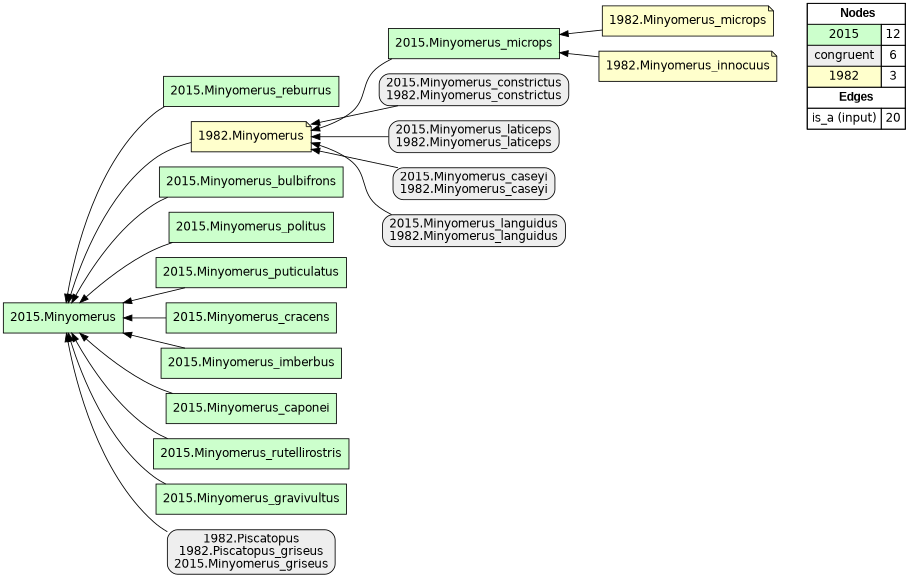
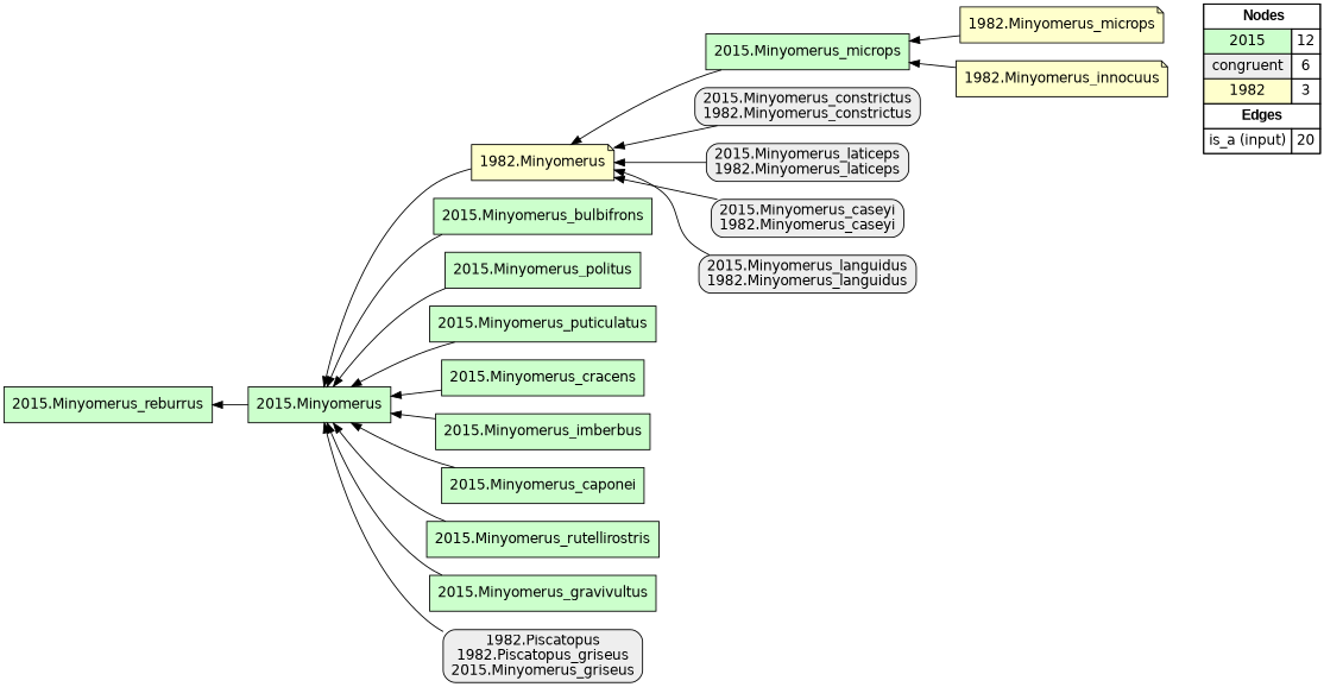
  digraph {
    rankdir=RL
    node [fillcolor="#CCFFCC" fontname=helvetica shape=box style=filled]
    edge [arrowhead=normal color="#000000" constraint=true penwidth=1 style=solid]
    n1 [fillcolor=white label=<   <TABLE BORDER="0" CELLBORDER="1" CELLSPACING="0" CELLPADDING="4">  <TR> <TD COLSPAN="2"><font face="Arial Black"> Nodes</font></TD> </TR>  <TR>   <TD bgcolor="#CCFFCC" fontname="helvetica">2015</TD>   <TD>12</TD>   </TR>  <TR>   <TD bgcolor="#EEEEEE" fontname="helvetica">congruent</TD>   <TD>6</TD>   </TR>  <TR>   <TD bgcolor="#FFFFCC" fontname="helvetica">1982</TD>   <TD>3</TD>   </TR>  <TR> <TD COLSPAN="2"><font face = "Arial Black"> Edges </font></TD> </TR>  <TR>   <TD><font color ="#000000">is_a (input)</font></TD><TD>20</TD> </TR> </TABLE>   > margin=0]
    "2015.Minyomerus_reburrus"
    "2015.Minyomerus"
    "1982.Minyomerus" [fillcolor="#FFFFCC" shape=note]
    "2015.Minyomerus_microps"
    "2015.Minyomerus_bulbifrons"
    "2015.Minyomerus_politus"
    "2015.Minyomerus_puticulatus"
    "2015.Minyomerus_cracens"
    "2015.Minyomerus_imberbus"
    "2015.Minyomerus_caponei"
    "2015.Minyomerus_rutellirostris"
    "2015.Minyomerus_gravivultus"
    "2015.Minyomerus_constrictus\n1982.Minyomerus_constrictus" [fillcolor="#EEEEEE" style="filled,rounded"]
    "2015.Minyomerus_laticeps\n1982.Minyomerus_laticeps" [fillcolor="#EEEEEE" style="filled,rounded"]
    "1982.Piscatopus\n1982.Piscatopus_griseus\n2015.Minyomerus_griseus" [fillcolor="#EEEEEE" style="filled,rounded"]
    "2015.Minyomerus_caseyi\n1982.Minyomerus_caseyi" [fillcolor="#EEEEEE" style="filled,rounded"]
    "2015.Minyomerus_languidus\n1982.Minyomerus_languidus" [fillcolor="#EEEEEE" style="filled,rounded"]
    "1982.Minyomerus_microps" [fillcolor="#FFFFCC" shape=note]
    "1982.Minyomerus_innocuus" [fillcolor="#FFFFCC" shape=note]
    subgraph sub_1 {
      rank=source
      n1
    }
-   "2015.Minyomerus_reburrus" -> "2015.Minyomerus"
+   "2015.Minyomerus" -> "2015.Minyomerus_reburrus"
    "1982.Minyomerus" -> "2015.Minyomerus"
    "2015.Minyomerus_microps" -> "1982.Minyomerus"
    "2015.Minyomerus_bulbifrons" -> "2015.Minyomerus"
    "2015.Minyomerus_politus" -> "2015.Minyomerus"
    "2015.Minyomerus_puticulatus" -> "2015.Minyomerus"
    "2015.Minyomerus_cracens" -> "2015.Minyomerus"
    "2015.Minyomerus_imberbus" -> "2015.Minyomerus"
    "2015.Minyomerus_caponei" -> "2015.Minyomerus"
    "2015.Minyomerus_rutellirostris" -> "2015.Minyomerus"
    "2015.Minyomerus_gravivultus" -> "2015.Minyomerus"
    "2015.Minyomerus_constrictus\n1982.Minyomerus_constrictus" -> "1982.Minyomerus"
    "2015.Minyomerus_laticeps\n1982.Minyomerus_laticeps" -> "1982.Minyomerus"
    "1982.Piscatopus\n1982.Piscatopus_griseus\n2015.Minyomerus_griseus" -> "2015.Minyomerus"
    "2015.Minyomerus_caseyi\n1982.Minyomerus_caseyi" -> "1982.Minyomerus"
    "2015.Minyomerus_languidus\n1982.Minyomerus_languidus" -> "1982.Minyomerus"
    "1982.Minyomerus_microps" -> "2015.Minyomerus_microps"
    "1982.Minyomerus_innocuus" -> "2015.Minyomerus_microps"
  }
